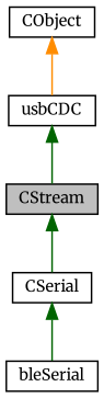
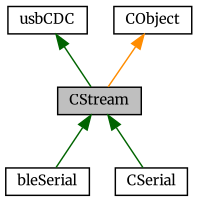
  digraph {
    fontname=Merriweather
    node [color=black fillcolor=white fontname=Merriweather fontsize=10 shape=record style=filled]
    edge [color=darkgreen dir=back fontname=Merriweather fontsize=10 labelfontname=Helvetica labelfontsize=10 style=solid]
    n1 [fillcolor=grey75 fontcolor=black height=0.2 label=CStream width=0.4]
    n2 [height=0.2 label=bleSerial width=0.4]
    n3 [height=0.2 label=CSerial width=0.4]
    n4 [height=0.2 label=usbCDC width=0.4]
    n5 [height=0.2 label=CObject width=0.4]
-   n3 -> n2
+   n1 -> n2
    n1 -> n3
    n4 -> n1
-   n5 -> n4 [color=darkorange]
+   n5 -> n1 [color=darkorange]
  }
